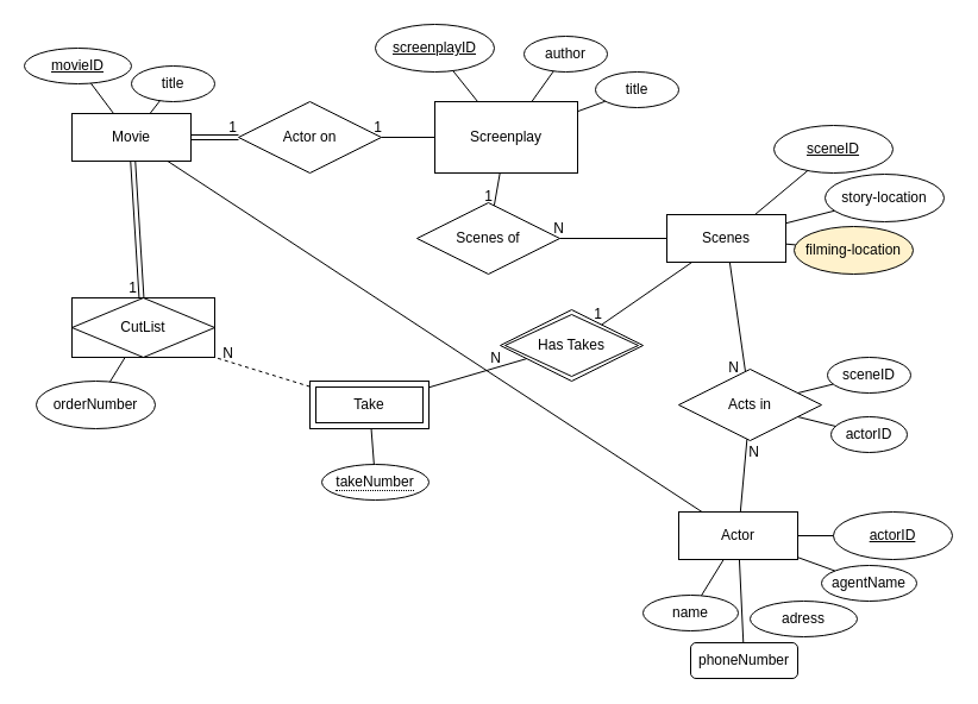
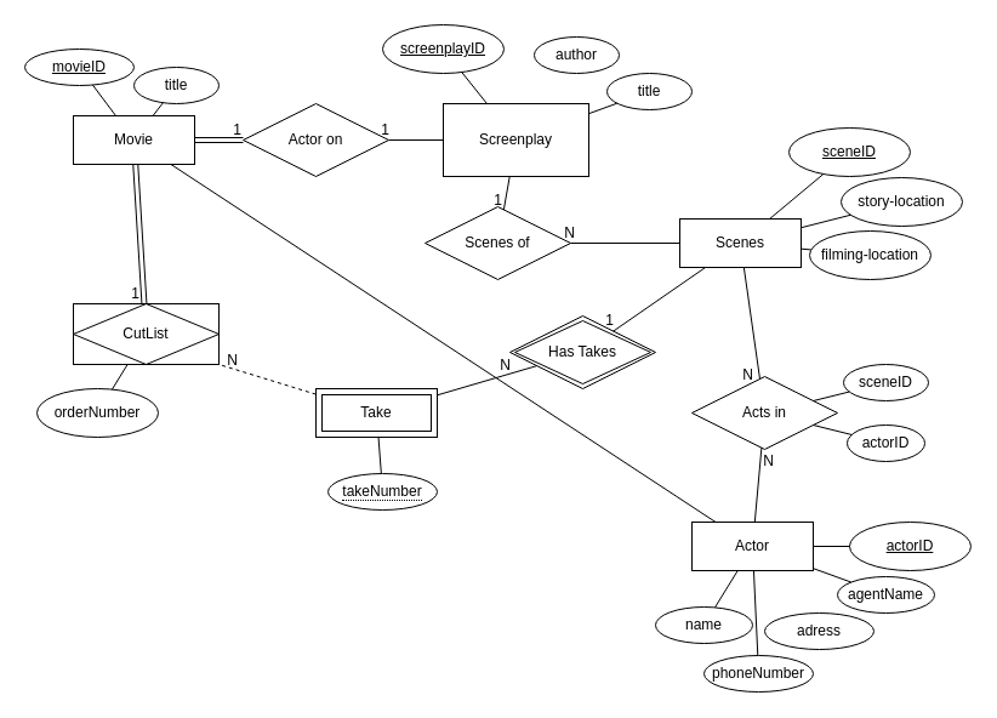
  <mxCell id="0" />
  <mxCell id="1" parent="0" />
- <mxCell id="2" style="rounded=0;orthogonalLoop=1;jettySize=auto;html=1;endArrow=none;endFill=0;" edge="1" parent="1" source="5" target="13"><mxGeometry relative="1" as="geometry" /></mxCell>
  <mxCell id="3" style="rounded=0;orthogonalLoop=1;jettySize=auto;html=1;endArrow=none;endFill=0;" edge="1" parent="1" source="5" target="11"><mxGeometry relative="1" as="geometry" /></mxCell>
  <mxCell id="4" style="rounded=0;orthogonalLoop=1;jettySize=auto;html=1;endArrow=none;endFill=0;" edge="1" parent="1" source="5" target="12"><mxGeometry relative="1" as="geometry" /></mxCell>
  <mxCell id="5" value="Screenplay" style="whiteSpace=wrap;html=1;" vertex="1" parent="1"><mxGeometry x="365" y="85" width="120" height="60" as="geometry" /></mxCell>
  <mxCell id="6" value="Scenes" style="shape=ext;margin=3;whiteSpace=wrap;html=1;align=center;" vertex="1" parent="1"><mxGeometry x="560" y="180" width="100" height="40" as="geometry" /></mxCell>
  <mxCell id="7" value="story-location" style="ellipse;whiteSpace=wrap;html=1;align=center;" vertex="1" parent="1"><mxGeometry x="693" y="146" width="100" height="40" as="geometry" /></mxCell>
- <mxCell id="8" value="filming-location" style="ellipse;whiteSpace=wrap;html=1;align=center;fillColor=#fff2cc;" vertex="1" parent="1"><mxGeometry x="667" y="190" width="100" height="40" as="geometry" /></mxCell>
+ <mxCell id="8" value="filming-location" style="ellipse;whiteSpace=wrap;html=1;align=center;" vertex="1" parent="1"><mxGeometry x="667" y="190" width="100" height="40" as="geometry" /></mxCell>
  <mxCell id="9" value="Actor" style="whiteSpace=wrap;html=1;align=center;" vertex="1" parent="1"><mxGeometry x="570" y="430" width="100" height="40" as="geometry" /></mxCell>
  <mxCell id="10" value="Take" style="shape=ext;margin=3;double=1;whiteSpace=wrap;html=1;align=center;" vertex="1" parent="1"><mxGeometry x="260" y="320" width="100" height="40" as="geometry" /></mxCell>
  <mxCell id="11" value="screenplayID" style="ellipse;whiteSpace=wrap;html=1;align=center;fontStyle=4" vertex="1" parent="1"><mxGeometry x="315" y="20" width="100" height="40" as="geometry" /></mxCell>
  <mxCell id="12" value="title" style="ellipse;whiteSpace=wrap;html=1;align=center;" vertex="1" parent="1"><mxGeometry x="500" y="60" width="70" height="30" as="geometry" /></mxCell>
  <mxCell id="13" value="author" style="ellipse;whiteSpace=wrap;html=1;align=center;" vertex="1" parent="1"><mxGeometry x="440" y="30" width="70" height="30" as="geometry" /></mxCell>
  <mxCell id="14" value="" style="endArrow=none;html=1;rounded=0;shape=link;" edge="1" parent="1" source="59" target="61"><mxGeometry relative="1" as="geometry"><mxPoint x="160" y="115" as="sourcePoint" /><mxPoint x="240" y="220" as="targetPoint" /></mxGeometry></mxCell>
  <mxCell id="15" value="1" style="resizable=0;html=1;whiteSpace=wrap;align=right;verticalAlign=bottom;" connectable="0" vertex="1" parent="14"><mxGeometry x="1" relative="1" as="geometry" /></mxCell>
  <mxCell id="16" value="" style="endArrow=none;html=1;rounded=0;" edge="1" parent="1" source="5" target="61"><mxGeometry relative="1" as="geometry"><mxPoint x="400" y="190" as="sourcePoint" /><mxPoint x="290" y="260" as="targetPoint" /></mxGeometry></mxCell>
  <mxCell id="17" value="1" style="resizable=0;html=1;whiteSpace=wrap;align=right;verticalAlign=bottom;" connectable="0" vertex="1" parent="16"><mxGeometry x="1" relative="1" as="geometry"><mxPoint x="2" as="offset" /></mxGeometry></mxCell>
  <mxCell id="18" value="" style="endArrow=none;html=1;rounded=0;" edge="1" parent="1" source="6" target="8"><mxGeometry relative="1" as="geometry"><mxPoint x="370" y="500" as="sourcePoint" /><mxPoint x="530" y="500" as="targetPoint" /></mxGeometry></mxCell>
  <mxCell id="19" value="" style="endArrow=none;html=1;rounded=0;" edge="1" parent="1" source="6" target="7"><mxGeometry relative="1" as="geometry"><mxPoint x="425" y="350" as="sourcePoint" /><mxPoint x="585" y="350" as="targetPoint" /></mxGeometry></mxCell>
  <mxCell id="20" value="Acts in" style="shape=rhombus;perimeter=rhombusPerimeter;whiteSpace=wrap;html=1;align=center;" vertex="1" parent="1"><mxGeometry x="570" y="310" width="120" height="60" as="geometry" /></mxCell>
  <mxCell id="21" value="title" style="ellipse;whiteSpace=wrap;html=1;align=center;" vertex="1" parent="1"><mxGeometry x="110" y="55" width="70" height="30" as="geometry" /></mxCell>
  <mxCell id="22" style="rounded=0;orthogonalLoop=1;jettySize=auto;html=1;endArrow=none;endFill=0;" edge="1" parent="1" source="59" target="21"><mxGeometry relative="1" as="geometry"><mxPoint x="125.94" y="90" as="sourcePoint" /><mxPoint x="169" y="267" as="targetPoint" /></mxGeometry></mxCell>
  <mxCell id="23" style="rounded=0;orthogonalLoop=1;jettySize=auto;html=1;endArrow=none;endFill=0;" edge="1" parent="1" source="59" target="60"><mxGeometry relative="1" as="geometry"><mxPoint x="89.103" y="90" as="sourcePoint" /><mxPoint x="75.294" y="73.48" as="targetPoint" /></mxGeometry></mxCell>
  <mxCell id="24" value="Scenes of" style="shape=rhombus;perimeter=rhombusPerimeter;whiteSpace=wrap;html=1;align=center;" vertex="1" parent="1"><mxGeometry x="350" y="170" width="120" height="60" as="geometry" /></mxCell>
  <mxCell id="25" value="name&lt;span style=&quot;color: rgba(0, 0, 0, 0); font-family: monospace; font-size: 0px; text-align: start; text-wrap: nowrap;&quot;&gt;%3CmxGraphModel%3E%3Croot%3E%3CmxCell%20id%3D%220%22%2F%3E%3CmxCell%20id%3D%221%22%20parent%3D%220%22%2F%3E%3CmxCell%20id%3D%222%22%20value%3D%22filming-location%22%20style%3D%22ellipse%3BwhiteSpace%3Dwrap%3Bhtml%3D1%3Balign%3Dcenter%3B%22%20vertex%3D%221%22%20parent%3D%221%22%3E%3CmxGeometry%20x%3D%22530%22%20y%3D%22410%22%20width%3D%22100%22%20height%3D%2240%22%20as%3D%22geometry%22%2F%3E%3C%2FmxCell%3E%3C%2Froot%3E%3C%2FmxGraphModel%3E&lt;/span&gt;" style="ellipse;whiteSpace=wrap;html=1;align=center;" vertex="1" parent="1"><mxGeometry x="540" y="500" width="80" height="30" as="geometry" /></mxCell>
- <mxCell id="26" value="phoneNumber" style="whiteSpace=wrap;html=1;align=center;rounded=1;" vertex="1" parent="1"><mxGeometry x="580" y="540" width="90" height="30" as="geometry" /></mxCell>
+ <mxCell id="26" value="phoneNumber" style="ellipse;whiteSpace=wrap;html=1;align=center;" vertex="1" parent="1"><mxGeometry x="580" y="540" width="90" height="30" as="geometry" /></mxCell>
  <mxCell id="27" value="adress" style="ellipse;whiteSpace=wrap;html=1;align=center;" vertex="1" parent="1"><mxGeometry x="630" y="505" width="90" height="30" as="geometry" /></mxCell>
  <mxCell id="28" value="agentName" style="ellipse;whiteSpace=wrap;html=1;align=center;" vertex="1" parent="1"><mxGeometry x="690" y="475" width="80" height="30" as="geometry" /></mxCell>
  <mxCell id="29" value="" style="endArrow=none;html=1;rounded=0;" edge="1" parent="1" source="9" target="28"><mxGeometry relative="1" as="geometry"><mxPoint x="200" y="327" as="sourcePoint" /><mxPoint x="257" y="323" as="targetPoint" /></mxGeometry></mxCell>
  <mxCell id="30" value="" style="endArrow=none;html=1;rounded=0;" edge="1" parent="1" source="9" target="26"><mxGeometry relative="1" as="geometry"><mxPoint x="210" y="337" as="sourcePoint" /><mxPoint x="267" y="333" as="targetPoint" /></mxGeometry></mxCell>
  <mxCell id="31" value="" style="endArrow=none;html=1;rounded=0;" edge="1" parent="1" source="9" target="25"><mxGeometry relative="1" as="geometry"><mxPoint x="203" y="374" as="sourcePoint" /><mxPoint x="260" y="370" as="targetPoint" /></mxGeometry></mxCell>
  <mxCell id="32" value="" style="endArrow=none;html=1;rounded=0;" edge="1" parent="1" source="9" target="59"><mxGeometry relative="1" as="geometry"><mxPoint x="230" y="357" as="sourcePoint" /><mxPoint x="287" y="353" as="targetPoint" /></mxGeometry></mxCell>
  <mxCell id="33" value="Has Takes" style="shape=rhombus;double=1;perimeter=rhombusPerimeter;whiteSpace=wrap;html=1;align=center;" vertex="1" parent="1"><mxGeometry x="420" y="260" width="120" height="60" as="geometry" /></mxCell>
  <mxCell id="34" value="" style="endArrow=none;html=1;rounded=0;" edge="1" parent="1" source="5" target="24"><mxGeometry relative="1" as="geometry"><mxPoint x="260" y="210" as="sourcePoint" /><mxPoint x="420" y="210" as="targetPoint" /></mxGeometry></mxCell>
  <mxCell id="35" value="1" style="resizable=0;html=1;whiteSpace=wrap;align=right;verticalAlign=bottom;" connectable="0" vertex="1" parent="34"><mxGeometry x="1" relative="1" as="geometry"><mxPoint as="offset" /></mxGeometry></mxCell>
  <mxCell id="36" value="" style="endArrow=none;html=1;rounded=0;" edge="1" parent="1" source="6" target="24"><mxGeometry relative="1" as="geometry"><mxPoint x="475" y="260" as="sourcePoint" /><mxPoint x="475" y="315" as="targetPoint" /></mxGeometry></mxCell>
  <mxCell id="37" value="N" style="resizable=0;html=1;whiteSpace=wrap;align=right;verticalAlign=bottom;" connectable="0" vertex="1" parent="36"><mxGeometry x="1" relative="1" as="geometry"><mxPoint x="5" as="offset" /></mxGeometry></mxCell>
  <mxCell id="38" value="actorID" style="ellipse;whiteSpace=wrap;html=1;align=center;fontStyle=4" vertex="1" parent="1"><mxGeometry x="700" y="430" width="100" height="40" as="geometry" /></mxCell>
  <mxCell id="39" value="" style="endArrow=none;html=1;rounded=0;" edge="1" parent="1" target="38" source="9"><mxGeometry relative="1" as="geometry"><mxPoint x="522" y="490" as="sourcePoint" /><mxPoint x="177" y="323" as="targetPoint" /></mxGeometry></mxCell>
  <mxCell id="40" value="" style="endArrow=none;html=1;rounded=0;" edge="1" parent="1" source="6" target="20"><mxGeometry relative="1" as="geometry"><mxPoint x="355" y="389.66" as="sourcePoint" /><mxPoint x="515" y="389.66" as="targetPoint" /></mxGeometry></mxCell>
  <mxCell id="41" value="N" style="resizable=0;html=1;whiteSpace=wrap;align=right;verticalAlign=bottom;" connectable="0" vertex="1" parent="40"><mxGeometry x="1" relative="1" as="geometry"><mxPoint x="-4" y="5" as="offset" /></mxGeometry></mxCell>
  <mxCell id="42" value="" style="endArrow=none;html=1;rounded=0;" edge="1" parent="1" source="9" target="20"><mxGeometry relative="1" as="geometry"><mxPoint x="610.92" y="514.21" as="sourcePoint" /><mxPoint x="449.078" y="545.789" as="targetPoint" /></mxGeometry></mxCell>
  <mxCell id="43" value="N" style="resizable=0;html=1;whiteSpace=wrap;align=right;verticalAlign=bottom;" connectable="0" vertex="1" parent="42"><mxGeometry x="1" relative="1" as="geometry"><mxPoint x="12" y="20" as="offset" /></mxGeometry></mxCell>
  <mxCell id="44" value="" style="endArrow=none;html=1;rounded=0;" edge="1" parent="1" source="10" target="33"><mxGeometry relative="1" as="geometry"><mxPoint x="-2.5" y="410" as="sourcePoint" /><mxPoint x="157.5" y="410" as="targetPoint" /></mxGeometry></mxCell>
  <mxCell id="45" value="N" style="resizable=0;html=1;whiteSpace=wrap;align=right;verticalAlign=bottom;" connectable="0" vertex="1" parent="44"><mxGeometry x="1" relative="1" as="geometry"><mxPoint x="-21" y="8" as="offset" /></mxGeometry></mxCell>
  <mxCell id="46" value="" style="endArrow=none;html=1;rounded=0;" edge="1" parent="1" source="6" target="33"><mxGeometry relative="1" as="geometry"><mxPoint x="190" y="290" as="sourcePoint" /><mxPoint x="350" y="290" as="targetPoint" /></mxGeometry></mxCell>
  <mxCell id="47" value="1" style="resizable=0;html=1;whiteSpace=wrap;align=right;verticalAlign=bottom;" connectable="0" vertex="1" parent="46"><mxGeometry x="1" relative="1" as="geometry"><mxPoint x="2" as="offset" /></mxGeometry></mxCell>
  <mxCell id="48" value="sceneID" style="ellipse;whiteSpace=wrap;html=1;align=center;fontStyle=4" vertex="1" parent="1"><mxGeometry x="650" y="105" width="100" height="40" as="geometry" /></mxCell>
  <mxCell id="49" value="" style="endArrow=none;html=1;rounded=0;" edge="1" parent="1" source="6" target="48"><mxGeometry relative="1" as="geometry"><mxPoint x="485" y="314" as="sourcePoint" /><mxPoint x="521" y="303" as="targetPoint" /></mxGeometry></mxCell>
  <mxCell id="50" value="" style="endArrow=none;html=1;rounded=0;shape=link;" edge="1" parent="1" source="59" target="52"><mxGeometry relative="1" as="geometry"><mxPoint x="111.562" y="140" as="sourcePoint" /><mxPoint x="470" y="340" as="targetPoint" /></mxGeometry></mxCell>
  <mxCell id="51" value="1" style="resizable=0;html=1;whiteSpace=wrap;align=right;verticalAlign=bottom;" connectable="0" vertex="1" parent="50"><mxGeometry x="1" relative="1" as="geometry"><mxPoint x="-2" as="offset" /></mxGeometry></mxCell>
  <mxCell id="52" value="CutList" style="shape=associativeEntity;whiteSpace=wrap;html=1;align=center;" vertex="1" parent="1"><mxGeometry x="60" y="250" width="120" height="50" as="geometry" /></mxCell>
  <mxCell id="53" value="" style="endArrow=none;html=1;rounded=0;entryX=1;entryY=1;entryDx=0;entryDy=0;dashed=1;" edge="1" parent="1" source="10" target="52"><mxGeometry relative="1" as="geometry"><mxPoint x="310" y="350" as="sourcePoint" /><mxPoint x="470" y="350" as="targetPoint" /></mxGeometry></mxCell>
  <mxCell id="54" value="N" style="resizable=0;html=1;whiteSpace=wrap;align=right;verticalAlign=bottom;" connectable="0" vertex="1" parent="53"><mxGeometry x="1" relative="1" as="geometry"><mxPoint x="17" y="5" as="offset" /></mxGeometry></mxCell>
  <mxCell id="55" value="orderNumber" style="ellipse;whiteSpace=wrap;html=1;align=center;" vertex="1" parent="1"><mxGeometry x="30" y="320" width="100" height="40" as="geometry" /></mxCell>
  <mxCell id="56" value="" style="endArrow=none;html=1;rounded=0;" edge="1" parent="1" source="52" target="55"><mxGeometry relative="1" as="geometry"><mxPoint x="310" y="350" as="sourcePoint" /><mxPoint x="470" y="350" as="targetPoint" /></mxGeometry></mxCell>
  <mxCell id="57" value="&lt;span style=&quot;border-bottom: 1px dotted&quot;&gt;takeNumber&lt;/span&gt;" style="ellipse;whiteSpace=wrap;html=1;align=center;" vertex="1" parent="1"><mxGeometry x="270" y="390" width="90" height="30" as="geometry" /></mxCell>
  <mxCell id="58" value="" style="endArrow=none;html=1;rounded=0;" edge="1" parent="1" source="10" target="57"><mxGeometry relative="1" as="geometry"><mxPoint x="330" y="370" as="sourcePoint" /><mxPoint x="340" y="390" as="targetPoint" /></mxGeometry></mxCell>
  <mxCell id="59" value="Movie" style="shape=ext;margin=3;whiteSpace=wrap;html=1;align=center;" vertex="1" parent="1"><mxGeometry x="60" y="95" width="100" height="40" as="geometry" /></mxCell>
  <mxCell id="60" value="movieID" style="ellipse;whiteSpace=wrap;html=1;align=center;fontStyle=4" vertex="1" parent="1"><mxGeometry x="20" y="40" width="90" height="30" as="geometry" /></mxCell>
  <mxCell id="61" value="Actor on" style="shape=rhombus;perimeter=rhombusPerimeter;whiteSpace=wrap;html=1;align=center;" vertex="1" parent="1"><mxGeometry x="200" y="85" width="120" height="60" as="geometry" /></mxCell>
  <mxCell id="62" value="actorID" style="ellipse;whiteSpace=wrap;html=1;align=center;fontStyle=0" vertex="1" parent="1"><mxGeometry x="698" y="350" width="64" height="30" as="geometry" /></mxCell>
  <mxCell id="63" value="" style="endArrow=none;html=1;rounded=0;fontStyle=0" edge="1" parent="1" target="62" source="20"><mxGeometry relative="1" as="geometry"><mxPoint x="681" y="360" as="sourcePoint" /><mxPoint x="188" y="233" as="targetPoint" /></mxGeometry></mxCell>
  <mxCell id="64" value="sceneID" style="ellipse;whiteSpace=wrap;html=1;align=center;fontStyle=0" vertex="1" parent="1"><mxGeometry x="695" y="300" width="70" height="30" as="geometry" /></mxCell>
  <mxCell id="65" value="" style="endArrow=none;html=1;rounded=0;fontStyle=0;" edge="1" parent="1" source="20" target="64"><mxGeometry relative="1" as="geometry"><mxPoint x="674" y="363" as="sourcePoint" /><mxPoint x="705" y="375" as="targetPoint" /></mxGeometry></mxCell>
